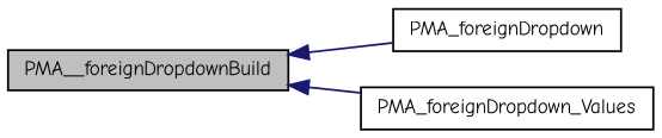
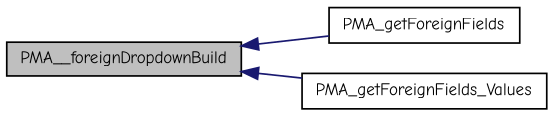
  digraph {
    fontname="Comic Neue"
    rankdir=LR
    node [color=black fillcolor=white fontname="Comic Neue" fontsize=10 shape=record style=filled]
    edge [color=midnightblue dir=back fontname="Comic Neue" fontsize=10 labelfontname=Helvetica labelfontsize=10 style=solid]
    n1 [fillcolor=grey75 fontcolor=black height=0.2 label=PMA__foreignDropdownBuild width=0.4]
-   n2 [height=0.2 label=PMA_foreignDropdown width=0.4]
-   n3 [height=0.2 label=PMA_foreignDropdown_Values width=0.4]
+   n2 [height=0.2 label=PMA_getForeignFields width=0.4]
+   n3 [height=0.2 label=PMA_getForeignFields_Values width=0.4]
    n1 -> n2
    n1 -> n3
  }
